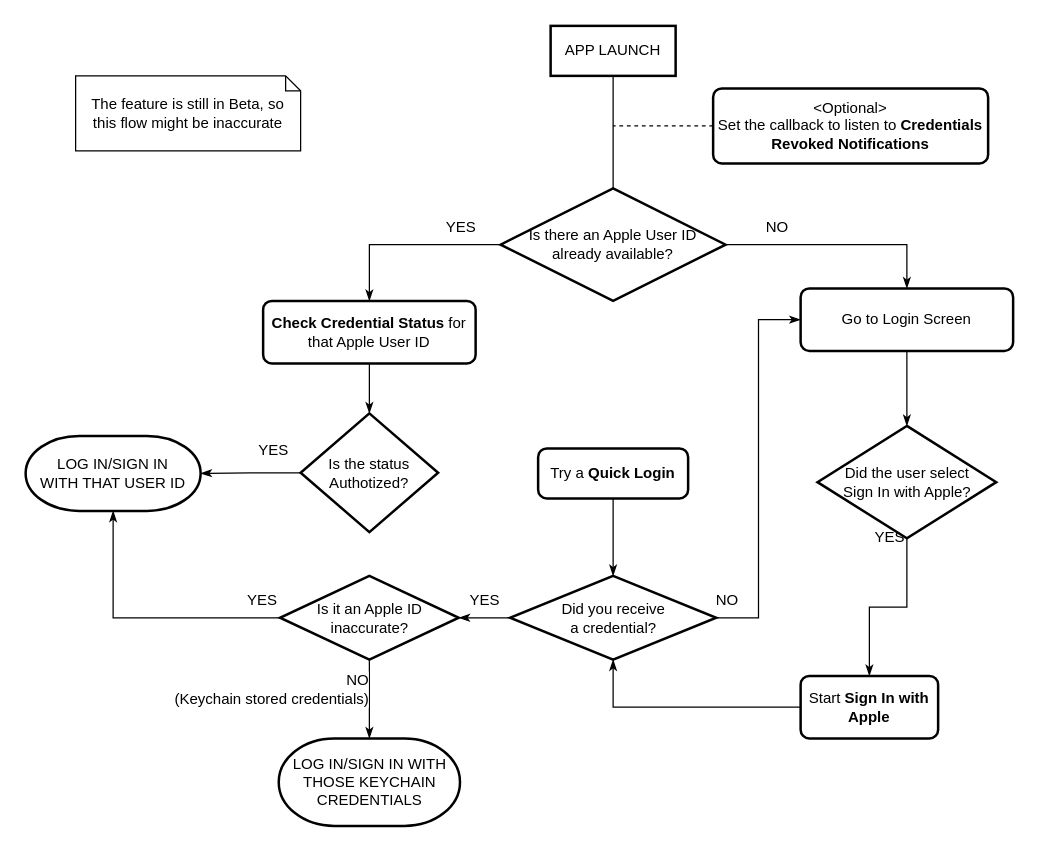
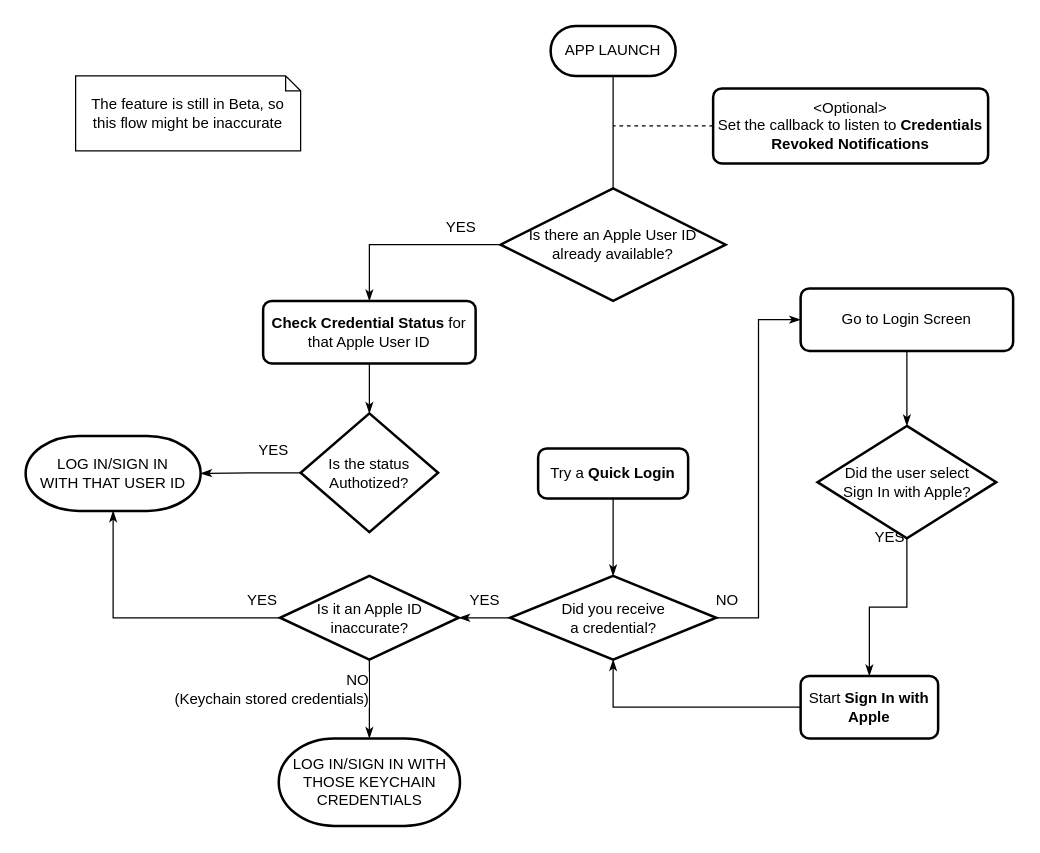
  <mxCell id="0" />
  <mxCell id="1" parent="0" />
  <mxCell id="2" style="edgeStyle=orthogonalEdgeStyle;rounded=0;orthogonalLoop=1;jettySize=auto;html=1;exitX=0;exitY=0.5;exitDx=0;exitDy=0;exitPerimeter=0;entryX=0.5;entryY=0;entryDx=0;entryDy=0;endArrow=classicThin;endFill=1;" edge="1" parent="1" source="6" target="12"><mxGeometry relative="1" as="geometry" /></mxCell>
  <mxCell id="3" value="YES" style="text;html=1;resizable=0;points=[];align=center;verticalAlign=middle;labelBackgroundColor=#ffffff;" vertex="1" connectable="0" parent="2"><mxGeometry x="0.314" y="-1" relative="1" as="geometry"><mxPoint x="66.5" y="-14" as="offset" /></mxGeometry></mxCell>
- <mxCell id="4" style="edgeStyle=orthogonalEdgeStyle;rounded=0;orthogonalLoop=1;jettySize=auto;html=1;entryX=0.5;entryY=0;entryDx=0;entryDy=0;endArrow=classicThin;endFill=1;" edge="1" parent="1" source="6" target="31"><mxGeometry relative="1" as="geometry" /></mxCell>
- <mxCell id="5" value="NO" style="text;html=1;resizable=0;points=[];align=center;verticalAlign=middle;labelBackgroundColor=#ffffff;" vertex="1" connectable="0" parent="4"><mxGeometry x="-0.611" relative="1" as="geometry"><mxPoint x="5" y="-15" as="offset" /></mxGeometry></mxCell>
  <mxCell id="6" value="&lt;div&gt;Is there an Apple User ID&lt;/div&gt;&lt;div&gt;already available?&lt;/div&gt;" style="strokeWidth=2;html=1;shape=mxgraph.flowchart.decision;whiteSpace=wrap;" vertex="1" parent="1"><mxGeometry x="400" y="150" width="180" height="90" as="geometry" /></mxCell>
  <mxCell id="7" style="edgeStyle=orthogonalEdgeStyle;rounded=0;orthogonalLoop=1;jettySize=auto;html=1;entryX=0.5;entryY=0;entryDx=0;entryDy=0;entryPerimeter=0;endArrow=none;" edge="1" parent="1" source="8" target="6"><mxGeometry relative="1" as="geometry" /></mxCell>
- <mxCell id="8" value="APP LAUNCH" style="whiteSpace=wrap;html=1;absoluteArcSize=1;arcSize=60;strokeWidth=2;rounded=0;" vertex="1" parent="1"><mxGeometry x="440" y="20" width="100" height="40" as="geometry" /></mxCell>
+ <mxCell id="8" value="APP LAUNCH" style="rounded=1;whiteSpace=wrap;html=1;absoluteArcSize=1;arcSize=60;strokeWidth=2;" vertex="1" parent="1"><mxGeometry x="440" y="20" width="100" height="40" as="geometry" /></mxCell>
  <mxCell id="9" style="edgeStyle=orthogonalEdgeStyle;rounded=0;orthogonalLoop=1;jettySize=auto;html=1;dashed=1;endArrow=none;endFill=0;" edge="1" parent="1" source="10"><mxGeometry relative="1" as="geometry"><mxPoint x="490" y="100" as="targetPoint" /></mxGeometry></mxCell>
  <mxCell id="10" value="&lt;div&gt;&amp;lt;Optional&amp;gt;&lt;/div&gt;&lt;div&gt;Set the callback to listen to &lt;b&gt;Credentials Revoked Notifications&lt;/b&gt;&lt;br&gt;&lt;/div&gt;" style="rounded=1;whiteSpace=wrap;html=1;absoluteArcSize=1;arcSize=14;strokeWidth=2;" vertex="1" parent="1"><mxGeometry x="570" y="70" width="220" height="60" as="geometry" /></mxCell>
  <mxCell id="11" style="edgeStyle=orthogonalEdgeStyle;rounded=0;orthogonalLoop=1;jettySize=auto;html=1;exitX=0.5;exitY=1;exitDx=0;exitDy=0;entryX=0.5;entryY=0;entryDx=0;entryDy=0;entryPerimeter=0;endArrow=classicThin;endFill=1;" edge="1" parent="1" source="12" target="15"><mxGeometry relative="1" as="geometry" /></mxCell>
  <mxCell id="12" value="&lt;b&gt;Check Credential Status&lt;/b&gt; for that Apple User ID" style="rounded=1;whiteSpace=wrap;html=1;absoluteArcSize=1;arcSize=14;strokeWidth=2;" vertex="1" parent="1"><mxGeometry x="210" y="240" width="170" height="50" as="geometry" /></mxCell>
  <mxCell id="13" style="edgeStyle=orthogonalEdgeStyle;rounded=0;orthogonalLoop=1;jettySize=auto;html=1;exitX=0;exitY=0.5;exitDx=0;exitDy=0;exitPerimeter=0;endArrow=classicThin;endFill=1;" edge="1" parent="1" source="15" target="16"><mxGeometry relative="1" as="geometry"><mxPoint x="90" y="378" as="targetPoint" /></mxGeometry></mxCell>
  <mxCell id="14" value="YES" style="text;html=1;resizable=0;points=[];align=center;verticalAlign=middle;labelBackgroundColor=#ffffff;" vertex="1" connectable="0" parent="13"><mxGeometry x="-0.4" y="2" relative="1" as="geometry"><mxPoint x="1" y="-20" as="offset" /></mxGeometry></mxCell>
  <mxCell id="15" value="&lt;div&gt;Is the status&lt;/div&gt;&lt;div&gt;Authotized?&lt;/div&gt;" style="strokeWidth=2;html=1;shape=mxgraph.flowchart.decision;whiteSpace=wrap;" vertex="1" parent="1"><mxGeometry x="240" y="330" width="110" height="95" as="geometry" /></mxCell>
  <mxCell id="16" value="&lt;div&gt;LOG IN/SIGN IN&lt;/div&gt;&lt;div&gt;WITH THAT USER ID&lt;br&gt;&lt;/div&gt;" style="strokeWidth=2;html=1;shape=mxgraph.flowchart.terminator;whiteSpace=wrap;" vertex="1" parent="1"><mxGeometry x="20" y="348" width="140" height="60" as="geometry" /></mxCell>
  <mxCell id="17" style="edgeStyle=orthogonalEdgeStyle;rounded=0;orthogonalLoop=1;jettySize=auto;html=1;entryX=0.5;entryY=0;entryDx=0;entryDy=0;entryPerimeter=0;endArrow=classicThin;endFill=1;" edge="1" parent="1" source="18" target="23"><mxGeometry relative="1" as="geometry" /></mxCell>
  <mxCell id="18" value="Try a &lt;b&gt;Quick Login&lt;/b&gt;" style="rounded=1;whiteSpace=wrap;html=1;absoluteArcSize=1;arcSize=14;strokeWidth=2;" vertex="1" parent="1"><mxGeometry x="430" y="358" width="120" height="40" as="geometry" /></mxCell>
  <mxCell id="19" style="edgeStyle=orthogonalEdgeStyle;rounded=0;orthogonalLoop=1;jettySize=auto;html=1;entryX=1;entryY=0.5;entryDx=0;entryDy=0;entryPerimeter=0;endArrow=classicThin;endFill=1;" edge="1" parent="1" source="23" target="28"><mxGeometry relative="1" as="geometry" /></mxCell>
  <mxCell id="20" value="YES" style="text;html=1;resizable=0;points=[];align=center;verticalAlign=middle;labelBackgroundColor=#ffffff;" vertex="1" connectable="0" parent="19"><mxGeometry x="0.012" y="12" relative="1" as="geometry"><mxPoint x="-0.5" y="-26" as="offset" /></mxGeometry></mxCell>
  <mxCell id="21" style="edgeStyle=orthogonalEdgeStyle;rounded=0;orthogonalLoop=1;jettySize=auto;html=1;entryX=0;entryY=0.5;entryDx=0;entryDy=0;endArrow=classicThin;endFill=1;" edge="1" parent="1" source="23" target="31"><mxGeometry relative="1" as="geometry" /></mxCell>
  <mxCell id="22" value="NO" style="text;html=1;resizable=0;points=[];align=center;verticalAlign=middle;labelBackgroundColor=#ffffff;" vertex="1" connectable="0" parent="21"><mxGeometry x="-0.827" relative="1" as="geometry"><mxPoint x="-18.5" y="-14" as="offset" /></mxGeometry></mxCell>
  <mxCell id="23" value="&lt;div&gt;Did you receive&lt;/div&gt;&lt;div&gt;a credential?&lt;/div&gt;" style="strokeWidth=2;html=1;shape=mxgraph.flowchart.decision;whiteSpace=wrap;" vertex="1" parent="1"><mxGeometry x="407.5" y="460" width="165" height="67" as="geometry" /></mxCell>
  <mxCell id="24" style="edgeStyle=orthogonalEdgeStyle;rounded=0;orthogonalLoop=1;jettySize=auto;html=1;entryX=0.5;entryY=0;entryDx=0;entryDy=0;entryPerimeter=0;endArrow=classicThin;endFill=1;" edge="1" parent="1" source="28" target="29"><mxGeometry relative="1" as="geometry" /></mxCell>
  <mxCell id="25" value="&lt;div&gt;NO&lt;/div&gt;&lt;div&gt;(Keychain stored credentials)&lt;/div&gt;" style="text;html=1;resizable=0;points=[];align=right;verticalAlign=middle;labelBackgroundColor=#ffffff;" vertex="1" connectable="0" parent="24"><mxGeometry x="-0.333" y="1" relative="1" as="geometry"><mxPoint x="-1" y="2" as="offset" /></mxGeometry></mxCell>
  <mxCell id="26" style="edgeStyle=orthogonalEdgeStyle;rounded=0;orthogonalLoop=1;jettySize=auto;html=1;entryX=0.5;entryY=1;entryDx=0;entryDy=0;entryPerimeter=0;endArrow=classicThin;endFill=1;" edge="1" parent="1" source="28" target="16"><mxGeometry relative="1" as="geometry" /></mxCell>
  <mxCell id="27" value="YES" style="text;html=1;resizable=0;points=[];align=center;verticalAlign=middle;labelBackgroundColor=#ffffff;" vertex="1" connectable="0" parent="26"><mxGeometry x="-0.825" y="1" relative="1" as="geometry"><mxPoint x="3.5" y="-15" as="offset" /></mxGeometry></mxCell>
  <mxCell id="28" value="&lt;div&gt;Is it an Apple ID&lt;/div&gt;&lt;div&gt;inaccurate?&lt;/div&gt;" style="strokeWidth=2;html=1;shape=mxgraph.flowchart.decision;whiteSpace=wrap;" vertex="1" parent="1"><mxGeometry x="223.5" y="460" width="143" height="67" as="geometry" /></mxCell>
  <mxCell id="29" value="LOG IN/SIGN IN WITH THOSE KEYCHAIN CREDENTIALS" style="strokeWidth=2;html=1;shape=mxgraph.flowchart.terminator;whiteSpace=wrap;" vertex="1" parent="1"><mxGeometry x="222.5" y="590" width="145" height="70" as="geometry" /></mxCell>
  <mxCell id="30" style="edgeStyle=orthogonalEdgeStyle;rounded=0;orthogonalLoop=1;jettySize=auto;html=1;entryX=0.5;entryY=0;entryDx=0;entryDy=0;entryPerimeter=0;endArrow=classicThin;endFill=1;" edge="1" parent="1" source="31" target="34"><mxGeometry relative="1" as="geometry" /></mxCell>
  <mxCell id="31" value="Go to Login Screen" style="rounded=1;whiteSpace=wrap;html=1;absoluteArcSize=1;arcSize=14;strokeWidth=2;" vertex="1" parent="1"><mxGeometry x="640" y="230" width="170" height="50" as="geometry" /></mxCell>
  <mxCell id="32" style="edgeStyle=orthogonalEdgeStyle;rounded=0;orthogonalLoop=1;jettySize=auto;html=1;entryX=0.5;entryY=0;entryDx=0;entryDy=0;endArrow=classicThin;endFill=1;" edge="1" parent="1" source="34" target="36"><mxGeometry relative="1" as="geometry" /></mxCell>
  <mxCell id="33" value="YES" style="text;html=1;resizable=0;points=[];align=center;verticalAlign=middle;labelBackgroundColor=#ffffff;" vertex="1" connectable="0" parent="32"><mxGeometry x="0.218" y="1" relative="1" as="geometry"><mxPoint x="14" y="-57" as="offset" /></mxGeometry></mxCell>
  <mxCell id="34" value="&lt;div&gt;Did the user select&lt;/div&gt;&lt;div&gt;Sign In with Apple?&lt;br&gt;&lt;/div&gt;" style="strokeWidth=2;html=1;shape=mxgraph.flowchart.decision;whiteSpace=wrap;" vertex="1" parent="1"><mxGeometry x="653.5" y="340" width="143" height="90" as="geometry" /></mxCell>
  <mxCell id="35" style="edgeStyle=orthogonalEdgeStyle;rounded=0;orthogonalLoop=1;jettySize=auto;html=1;entryX=0.5;entryY=1;entryDx=0;entryDy=0;entryPerimeter=0;endArrow=classicThin;endFill=1;" edge="1" parent="1" source="36" target="23"><mxGeometry relative="1" as="geometry" /></mxCell>
  <mxCell id="36" value="Start &lt;b&gt;Sign In with Apple&lt;/b&gt;" style="rounded=1;whiteSpace=wrap;html=1;absoluteArcSize=1;arcSize=14;strokeWidth=2;" vertex="1" parent="1"><mxGeometry x="640" y="540" width="110" height="50" as="geometry" /></mxCell>
  <mxCell id="37" value="The feature is still in Beta, so this flow might be inaccurate" style="shape=note;whiteSpace=wrap;html=1;size=12;verticalAlign=middle;align=center;spacingTop=10;spacingLeft=10;spacingRight=10;spacingBottom=10;" vertex="1" parent="1"><mxGeometry x="60" y="60" width="180" height="60" as="geometry" /></mxCell>
